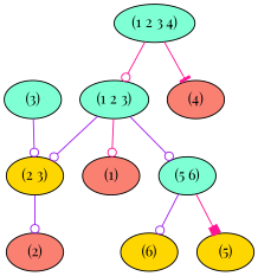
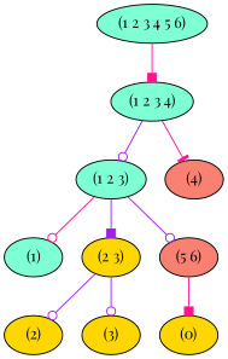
  strict digraph {
    fontname="Playfair Display"
    node [fillcolor=salmon fontname="Playfair Display" style=filled]
    edge [arrowhead=odot color=purple fontname="Playfair Display"]
-   n1 [label="(1)"]
-   n2 [label="(2)"]
-   n3 [fillcolor=aquamarine label="(3)"]
+   n1 [fillcolor=aquamarine label="(1)"]
+   n2 [fillcolor=gold label="(2)"]
+   n3 [fillcolor=gold label="(3)"]
    n4 [fillcolor=gold label="(2 3)"]
    n5 [fillcolor=aquamarine label="(1 2 3)"]
-   n6 [fillcolor=aquamarine label="(5 6)"]
+   n6 [label="(5 6)"]
    n7 [label="(4)"]
-   n8 [fillcolor=gold label="(6)"]
-   n9 [fillcolor=gold label="(5)"]
+   n9 [fillcolor=gold label="(0)"]
    n10 [fillcolor=aquamarine label="(1 2 3 4)"]
+   n11 [fillcolor=aquamarine label="(1 2 3 4 5 6)"]
    n4 -> n2
-   n3 -> n4
+   n4 -> n3
    n5 -> n1 [color=deeppink]
-   n5 -> n4
+   n5 -> n4 [arrowhead=box]
    n5 -> n6
-   n6 -> n8
    n6 -> n9 [arrowhead=box color=deeppink]
-   n10 -> n5 [color=deeppink]
+   n10 -> n5
    n10 -> n7 [arrowhead=tee color=deeppink]
+   n11 -> n10 [arrowhead=box color=deeppink]
  }
